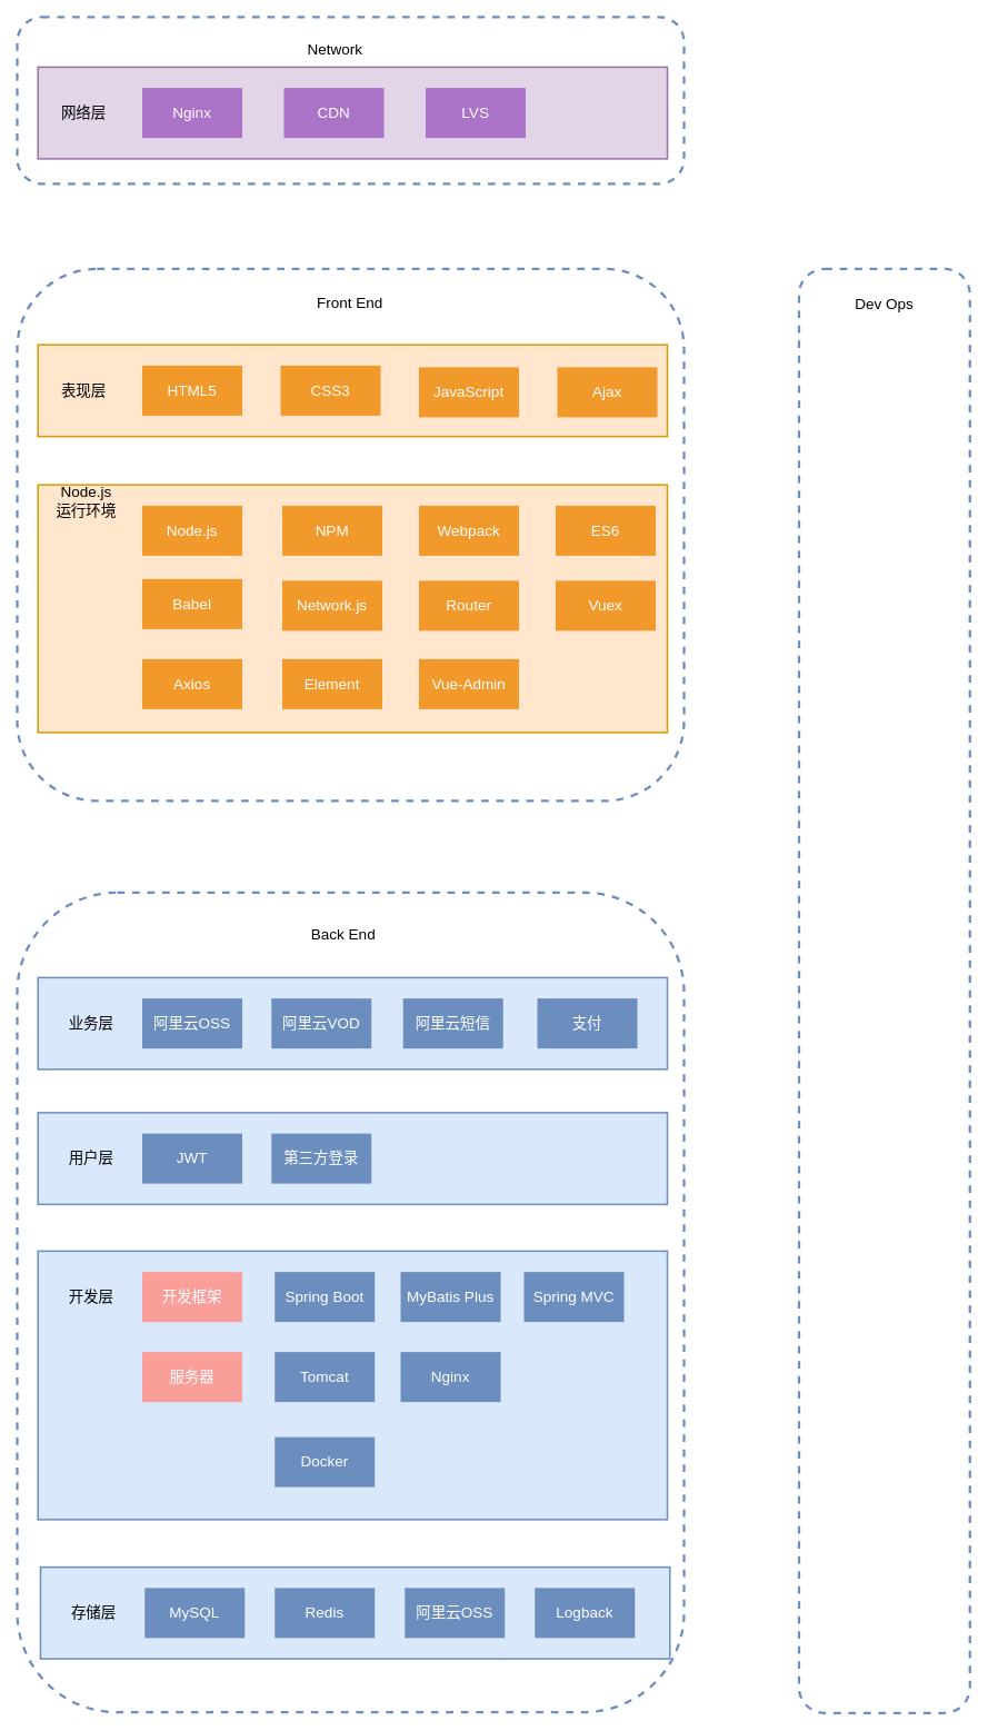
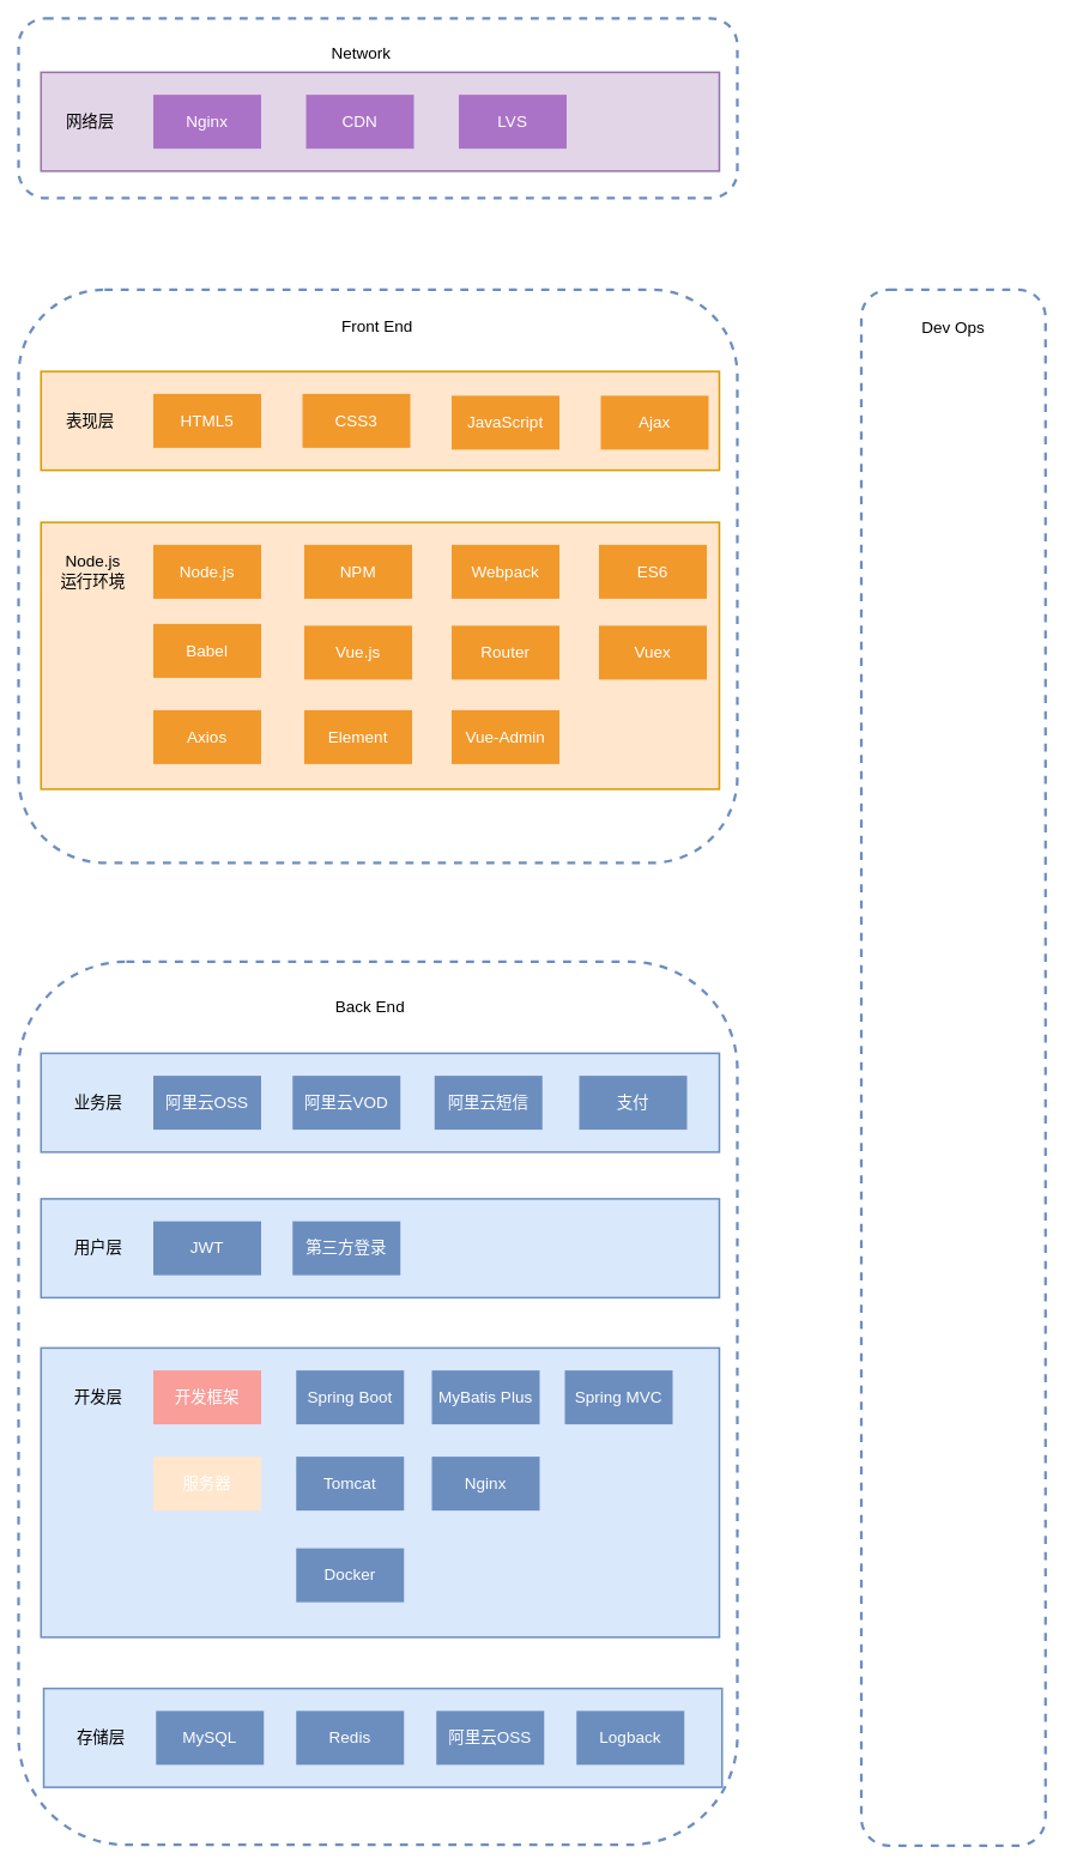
  <mxCell id="0" />
  <mxCell id="1" parent="0" />
  <mxCell id="2" value="" style="rounded=1;whiteSpace=wrap;html=1;fillColor=none;dashed=1;strokeColor=#6c8ebf;strokeWidth=3;" parent="1" vertex="1"><mxGeometry x="20" y="20" width="800" height="200" as="geometry" /></mxCell>
  <mxCell id="3" value="" style="rounded=0;whiteSpace=wrap;html=1;strokeWidth=2;fillColor=#e1d5e7;strokeColor=#9673a6;" parent="1" vertex="1"><mxGeometry x="45" y="80" width="755" height="110" as="geometry" /></mxCell>
  <mxCell id="4" value="网络层" style="text;html=1;strokeColor=none;fillColor=none;align=center;verticalAlign=middle;whiteSpace=wrap;rounded=0;fontSize=18;" parent="1" vertex="1"><mxGeometry x="70" y="120" width="60" height="30" as="geometry" /></mxCell>
  <mxCell id="5" value="Nginx" style="rounded=0;whiteSpace=wrap;html=1;fontSize=18;strokeWidth=3;fillColor=#ab73c7;strokeColor=none;fontColor=#FFFFFF;" parent="1" vertex="1"><mxGeometry x="170" y="105" width="120" height="60" as="geometry" /></mxCell>
  <mxCell id="6" value="CDN" style="rounded=0;whiteSpace=wrap;html=1;fontSize=18;strokeWidth=3;fillColor=#ab73c7;strokeColor=none;fontColor=#FFFFFF;" parent="1" vertex="1"><mxGeometry x="340" y="105" width="120" height="60" as="geometry" /></mxCell>
  <mxCell id="7" value="LVS" style="rounded=0;whiteSpace=wrap;html=1;fontSize=18;strokeWidth=3;fillColor=#ab73c7;strokeColor=none;fontColor=#FFFFFF;" parent="1" vertex="1"><mxGeometry x="510" y="105" width="120" height="60" as="geometry" /></mxCell>
  <mxCell id="8" value="" style="rounded=1;whiteSpace=wrap;html=1;fillColor=none;dashed=1;strokeColor=#6c8ebf;strokeWidth=3;" parent="1" vertex="1"><mxGeometry x="20" y="322" width="800" height="638" as="geometry" /></mxCell>
  <mxCell id="9" value="" style="rounded=0;whiteSpace=wrap;html=1;strokeWidth=2;fillColor=#ffe6cc;strokeColor=#d79b00;" parent="1" vertex="1"><mxGeometry x="45" y="413" width="755" height="110" as="geometry" /></mxCell>
  <mxCell id="10" value="表现层" style="text;html=1;strokeColor=none;fillColor=none;align=center;verticalAlign=middle;whiteSpace=wrap;rounded=0;fontSize=18;" parent="1" vertex="1"><mxGeometry x="70" y="453" width="60" height="30" as="geometry" /></mxCell>
  <mxCell id="11" value="HTML5" style="rounded=0;whiteSpace=wrap;html=1;fontSize=18;strokeWidth=3;fillColor=#f2992b;strokeColor=none;fontColor=#FFFFFF;" parent="1" vertex="1"><mxGeometry x="170" y="438" width="120" height="60" as="geometry" /></mxCell>
  <mxCell id="12" value="CSS3" style="rounded=0;whiteSpace=wrap;html=1;fontSize=18;strokeWidth=3;fillColor=#f2992b;strokeColor=none;fontColor=#FFFFFF;" parent="1" vertex="1"><mxGeometry x="336" y="438" width="120" height="60" as="geometry" /></mxCell>
  <mxCell id="13" value="JavaScript" style="rounded=0;whiteSpace=wrap;html=1;fontSize=18;strokeWidth=3;fillColor=#f2992b;strokeColor=none;fontColor=#FFFFFF;" parent="1" vertex="1"><mxGeometry x="502" y="440" width="120" height="60" as="geometry" /></mxCell>
  <mxCell id="14" value="Ajax" style="rounded=0;whiteSpace=wrap;html=1;fontSize=18;strokeWidth=3;fillColor=#f2992b;strokeColor=none;fontColor=#FFFFFF;" parent="1" vertex="1"><mxGeometry x="668" y="440" width="120" height="60" as="geometry" /></mxCell>
  <mxCell id="15" value="" style="rounded=0;whiteSpace=wrap;html=1;strokeWidth=2;fillColor=#ffe6cc;strokeColor=#d79b00;" parent="1" vertex="1"><mxGeometry x="45" y="581" width="755" height="297" as="geometry" /></mxCell>
- <mxCell id="16" value="Node.js&lt;br&gt;运行环境" style="text;html=1;strokeColor=none;fillColor=none;align=center;verticalAlign=middle;whiteSpace=wrap;rounded=0;fontSize=18;" parent="1" vertex="1"><mxGeometry x="59" y="586" width="88" height="30" as="geometry" /></mxCell>
+ <mxCell id="16" value="Node.js&lt;br&gt;运行环境" style="text;html=1;strokeColor=none;fillColor=none;align=center;verticalAlign=middle;whiteSpace=wrap;rounded=0;fontSize=18;" parent="1" vertex="1"><mxGeometry x="59" y="621" width="88" height="30" as="geometry" /></mxCell>
  <mxCell id="17" value="Node.js" style="rounded=0;whiteSpace=wrap;html=1;fontSize=18;strokeWidth=3;fillColor=#f2992b;strokeColor=none;fontColor=#FFFFFF;" parent="1" vertex="1"><mxGeometry x="170" y="606" width="120" height="60" as="geometry" /></mxCell>
  <mxCell id="18" value="NPM" style="rounded=0;whiteSpace=wrap;html=1;fontSize=18;strokeWidth=3;fillColor=#f2992b;strokeColor=none;fontColor=#FFFFFF;" parent="1" vertex="1"><mxGeometry x="338" y="606" width="120" height="60" as="geometry" /></mxCell>
  <mxCell id="19" value="Webpack" style="rounded=0;whiteSpace=wrap;html=1;fontSize=18;strokeWidth=3;fillColor=#f2992b;strokeColor=none;fontColor=#FFFFFF;" parent="1" vertex="1"><mxGeometry x="502" y="606" width="120" height="60" as="geometry" /></mxCell>
  <mxCell id="20" value="ES6" style="rounded=0;whiteSpace=wrap;html=1;fontSize=18;strokeWidth=3;fillColor=#f2992b;strokeColor=none;fontColor=#FFFFFF;" parent="1" vertex="1"><mxGeometry x="666" y="606" width="120" height="60" as="geometry" /></mxCell>
  <mxCell id="21" value="Babel" style="rounded=0;whiteSpace=wrap;html=1;fontSize=18;strokeWidth=3;fillColor=#f2992b;strokeColor=none;fontColor=#FFFFFF;" parent="1" vertex="1"><mxGeometry x="170" y="694" width="120" height="60" as="geometry" /></mxCell>
- <mxCell id="22" value="Network.js" style="rounded=0;whiteSpace=wrap;html=1;fontSize=18;strokeWidth=3;fillColor=#f2992b;strokeColor=none;fontColor=#FFFFFF;" parent="1" vertex="1"><mxGeometry x="338" y="696" width="120" height="60" as="geometry" /></mxCell>
+ <mxCell id="22" value="Vue.js" style="rounded=0;whiteSpace=wrap;html=1;fontSize=18;strokeWidth=3;fillColor=#f2992b;strokeColor=none;fontColor=#FFFFFF;" parent="1" vertex="1"><mxGeometry x="338" y="696" width="120" height="60" as="geometry" /></mxCell>
  <mxCell id="23" value="Router" style="rounded=0;whiteSpace=wrap;html=1;fontSize=18;strokeWidth=3;fillColor=#f2992b;strokeColor=none;fontColor=#FFFFFF;" parent="1" vertex="1"><mxGeometry x="502" y="696" width="120" height="60" as="geometry" /></mxCell>
  <mxCell id="24" value="Vuex" style="rounded=0;whiteSpace=wrap;html=1;fontSize=18;strokeWidth=3;fillColor=#f2992b;strokeColor=none;fontColor=#FFFFFF;" parent="1" vertex="1"><mxGeometry x="666" y="696" width="120" height="60" as="geometry" /></mxCell>
  <mxCell id="25" value="Axios" style="rounded=0;whiteSpace=wrap;html=1;fontSize=18;strokeWidth=3;fillColor=#f2992b;strokeColor=none;fontColor=#FFFFFF;" parent="1" vertex="1"><mxGeometry x="170" y="790" width="120" height="60" as="geometry" /></mxCell>
  <mxCell id="26" value="Element" style="rounded=0;whiteSpace=wrap;html=1;fontSize=18;strokeWidth=3;fillColor=#f2992b;strokeColor=none;fontColor=#FFFFFF;" parent="1" vertex="1"><mxGeometry x="338" y="790" width="120" height="60" as="geometry" /></mxCell>
  <mxCell id="27" value="Vue-Admin" style="rounded=0;whiteSpace=wrap;html=1;fontSize=18;strokeWidth=3;fillColor=#f2992b;strokeColor=none;fontColor=#FFFFFF;" parent="1" vertex="1"><mxGeometry x="502" y="790" width="120" height="60" as="geometry" /></mxCell>
  <mxCell id="28" value="Front End" style="text;html=1;strokeColor=none;fillColor=none;align=center;verticalAlign=middle;whiteSpace=wrap;rounded=0;fontSize=18;" parent="1" vertex="1"><mxGeometry x="340" y="348" width="159" height="30" as="geometry" /></mxCell>
  <mxCell id="29" value="Network" style="text;html=1;strokeColor=none;fillColor=none;align=center;verticalAlign=middle;whiteSpace=wrap;rounded=0;fontSize=18;" parent="1" vertex="1"><mxGeometry x="322" y="44" width="159" height="30" as="geometry" /></mxCell>
  <mxCell id="30" value="" style="rounded=1;whiteSpace=wrap;html=1;fillColor=none;dashed=1;strokeColor=#6c8ebf;strokeWidth=3;" vertex="1" parent="1"><mxGeometry x="20" y="1070" width="800" height="983" as="geometry" /></mxCell>
  <mxCell id="31" value="" style="rounded=0;whiteSpace=wrap;html=1;strokeWidth=2;fillColor=#dae8fc;strokeColor=#6c8ebf;" vertex="1" parent="1"><mxGeometry x="45" y="1172" width="755" height="110" as="geometry" /></mxCell>
  <mxCell id="32" value="业务层" style="text;html=1;strokeColor=none;fillColor=none;align=center;verticalAlign=middle;whiteSpace=wrap;rounded=0;fontSize=18;" vertex="1" parent="1"><mxGeometry x="65" y="1212" width="88" height="30" as="geometry" /></mxCell>
  <mxCell id="33" value="阿里云OSS" style="rounded=0;whiteSpace=wrap;html=1;fontSize=18;strokeWidth=3;fillColor=#6c8ebf;strokeColor=none;gradientColor=none;fontColor=#FFFFFF;" vertex="1" parent="1"><mxGeometry x="170" y="1197" width="120" height="60" as="geometry" /></mxCell>
  <mxCell id="34" value="阿里云VOD" style="rounded=0;whiteSpace=wrap;html=1;fontSize=18;strokeWidth=3;fillColor=#6c8ebf;strokeColor=none;gradientColor=none;fontColor=#FFFFFF;" vertex="1" parent="1"><mxGeometry x="325" y="1197" width="120" height="60" as="geometry" /></mxCell>
  <mxCell id="35" value="阿里云短信" style="rounded=0;whiteSpace=wrap;html=1;fontSize=18;strokeWidth=3;fillColor=#6c8ebf;strokeColor=none;gradientColor=none;fontColor=#FFFFFF;" vertex="1" parent="1"><mxGeometry x="483" y="1197" width="120" height="60" as="geometry" /></mxCell>
  <mxCell id="36" value="支付" style="rounded=0;whiteSpace=wrap;html=1;fontSize=18;strokeWidth=3;fillColor=#6c8ebf;strokeColor=none;gradientColor=none;fontColor=#FFFFFF;" vertex="1" parent="1"><mxGeometry x="644" y="1197" width="120" height="60" as="geometry" /></mxCell>
  <mxCell id="37" value="" style="rounded=0;whiteSpace=wrap;html=1;strokeWidth=2;fillColor=#dae8fc;strokeColor=#6c8ebf;" vertex="1" parent="1"><mxGeometry x="45" y="1334" width="755" height="110" as="geometry" /></mxCell>
  <mxCell id="38" value="用户层" style="text;html=1;strokeColor=none;fillColor=none;align=center;verticalAlign=middle;whiteSpace=wrap;rounded=0;fontSize=18;" vertex="1" parent="1"><mxGeometry x="65" y="1374" width="88" height="30" as="geometry" /></mxCell>
  <mxCell id="39" value="JWT" style="rounded=0;whiteSpace=wrap;html=1;fontSize=18;strokeWidth=3;fillColor=#6c8ebf;strokeColor=none;gradientColor=none;fontColor=#FFFFFF;" vertex="1" parent="1"><mxGeometry x="170" y="1359" width="120" height="60" as="geometry" /></mxCell>
  <mxCell id="40" value="第三方登录" style="rounded=0;whiteSpace=wrap;html=1;fontSize=18;strokeWidth=3;fillColor=#6c8ebf;strokeColor=none;gradientColor=none;fontColor=#FFFFFF;" vertex="1" parent="1"><mxGeometry x="325" y="1359" width="120" height="60" as="geometry" /></mxCell>
  <mxCell id="41" value="" style="rounded=0;whiteSpace=wrap;html=1;strokeWidth=2;fillColor=#dae8fc;strokeColor=#6c8ebf;" vertex="1" parent="1"><mxGeometry x="45" y="1500" width="755" height="322" as="geometry" /></mxCell>
  <mxCell id="42" value="开发层" style="text;html=1;strokeColor=none;fillColor=none;align=center;verticalAlign=middle;whiteSpace=wrap;rounded=0;fontSize=18;" vertex="1" parent="1"><mxGeometry x="65" y="1540" width="88" height="30" as="geometry" /></mxCell>
  <mxCell id="43" value="开发框架" style="rounded=0;whiteSpace=wrap;html=1;fontSize=18;strokeWidth=3;fillColor=#f99e99;strokeColor=none;fontColor=#FFFFFF;" vertex="1" parent="1"><mxGeometry x="170" y="1525" width="120" height="60" as="geometry" /></mxCell>
  <mxCell id="44" value="Spring Boot" style="rounded=0;whiteSpace=wrap;html=1;fontSize=18;strokeWidth=3;fillColor=#6c8ebf;strokeColor=none;gradientColor=none;fontColor=#FFFFFF;" vertex="1" parent="1"><mxGeometry x="329" y="1525" width="120" height="60" as="geometry" /></mxCell>
  <mxCell id="45" value="MyBatis Plus" style="rounded=0;whiteSpace=wrap;html=1;fontSize=18;strokeWidth=3;fillColor=#6c8ebf;strokeColor=none;gradientColor=none;fontColor=#FFFFFF;" vertex="1" parent="1"><mxGeometry x="480" y="1525" width="120" height="60" as="geometry" /></mxCell>
  <mxCell id="46" value="Spring MVC" style="rounded=0;whiteSpace=wrap;html=1;fontSize=18;strokeWidth=3;fillColor=#6c8ebf;strokeColor=none;gradientColor=none;fontColor=#FFFFFF;" vertex="1" parent="1"><mxGeometry x="628" y="1525" width="120" height="60" as="geometry" /></mxCell>
- <mxCell id="47" value="服务器" style="rounded=0;whiteSpace=wrap;html=1;fontSize=18;strokeWidth=3;fillColor=#f99e99;strokeColor=none;fontColor=#FFFFFF;" vertex="1" parent="1"><mxGeometry x="170" y="1621" width="120" height="60" as="geometry" /></mxCell>
+ <mxCell id="47" value="服务器" style="rounded=0;whiteSpace=wrap;html=1;fontSize=18;strokeWidth=3;fillColor=#ffe6cc;strokeColor=none;fontColor=#FFFFFF;" vertex="1" parent="1"><mxGeometry x="170" y="1621" width="120" height="60" as="geometry" /></mxCell>
  <mxCell id="48" value="Tomcat" style="rounded=0;whiteSpace=wrap;html=1;fontSize=18;strokeWidth=3;fillColor=#6c8ebf;strokeColor=none;gradientColor=none;fontColor=#FFFFFF;" vertex="1" parent="1"><mxGeometry x="329" y="1621" width="120" height="60" as="geometry" /></mxCell>
  <mxCell id="49" value="Nginx" style="rounded=0;whiteSpace=wrap;html=1;fontSize=18;strokeWidth=3;fillColor=#6c8ebf;strokeColor=none;gradientColor=none;fontColor=#FFFFFF;" vertex="1" parent="1"><mxGeometry x="480" y="1621" width="120" height="60" as="geometry" /></mxCell>
  <mxCell id="50" value="Docker" style="rounded=0;whiteSpace=wrap;html=1;fontSize=18;strokeWidth=3;fillColor=#6c8ebf;strokeColor=none;gradientColor=none;fontColor=#FFFFFF;" vertex="1" parent="1"><mxGeometry x="329" y="1723" width="120" height="60" as="geometry" /></mxCell>
  <mxCell id="51" value="" style="rounded=0;whiteSpace=wrap;html=1;strokeWidth=2;fillColor=#dae8fc;strokeColor=#6c8ebf;" vertex="1" parent="1"><mxGeometry x="48" y="1879" width="755" height="110" as="geometry" /></mxCell>
  <mxCell id="52" value="存储层" style="text;html=1;strokeColor=none;fillColor=none;align=center;verticalAlign=middle;whiteSpace=wrap;rounded=0;fontSize=18;" vertex="1" parent="1"><mxGeometry x="68" y="1919" width="88" height="30" as="geometry" /></mxCell>
  <mxCell id="53" value="MySQL" style="rounded=0;whiteSpace=wrap;html=1;fontSize=18;strokeWidth=3;fillColor=#6c8ebf;strokeColor=none;gradientColor=none;fontColor=#FFFFFF;" vertex="1" parent="1"><mxGeometry x="173" y="1904" width="120" height="60" as="geometry" /></mxCell>
  <mxCell id="54" value="Redis" style="rounded=0;whiteSpace=wrap;html=1;fontSize=18;strokeWidth=3;fillColor=#6c8ebf;strokeColor=none;gradientColor=none;fontColor=#FFFFFF;" vertex="1" parent="1"><mxGeometry x="329" y="1904" width="120" height="60" as="geometry" /></mxCell>
  <mxCell id="55" value="阿里云OSS" style="rounded=0;whiteSpace=wrap;html=1;fontSize=18;strokeWidth=3;fillColor=#6c8ebf;strokeColor=none;gradientColor=none;fontColor=#FFFFFF;" vertex="1" parent="1"><mxGeometry x="485" y="1904" width="120" height="60" as="geometry" /></mxCell>
  <mxCell id="56" value="Logback" style="rounded=0;whiteSpace=wrap;html=1;fontSize=18;strokeWidth=3;fillColor=#6c8ebf;strokeColor=none;gradientColor=none;fontColor=#FFFFFF;" vertex="1" parent="1"><mxGeometry x="641" y="1904" width="120" height="60" as="geometry" /></mxCell>
  <mxCell id="57" value="Back End" style="text;html=1;strokeColor=none;fillColor=none;align=center;verticalAlign=middle;whiteSpace=wrap;rounded=0;fontSize=18;" vertex="1" parent="1"><mxGeometry x="332" y="1106" width="159" height="30" as="geometry" /></mxCell>
  <mxCell id="58" value="" style="rounded=1;whiteSpace=wrap;html=1;fillColor=none;dashed=1;strokeColor=#6c8ebf;strokeWidth=3;" vertex="1" parent="1"><mxGeometry x="958" y="322" width="205" height="1732" as="geometry" /></mxCell>
  <mxCell id="59" value="Dev Ops" style="text;html=1;strokeColor=none;fillColor=none;align=center;verticalAlign=middle;whiteSpace=wrap;rounded=0;fontSize=18;" vertex="1" parent="1"><mxGeometry x="981" y="350" width="159" height="30" as="geometry" /></mxCell>
